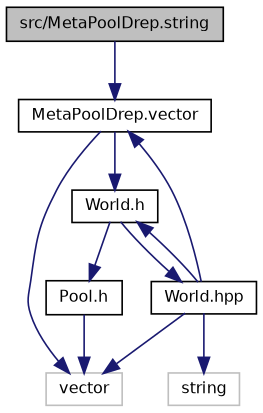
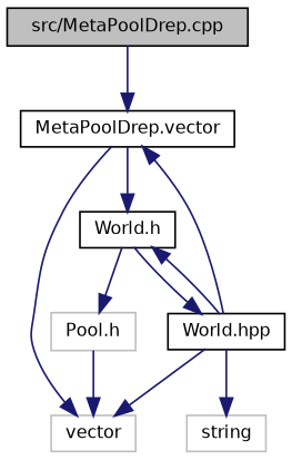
  digraph {
    node [color=black fillcolor=white fontname=Helvetica fontsize=10 shape=record style=filled]
    edge [color=midnightblue fontname=Helvetica fontsize=10 labelfontname=Helvetica labelfontsize=10 style=solid]
-   n1 [fillcolor=grey75 fontcolor=black height=0.2 label="src/MetaPoolDrep.string" width=0.4]
+   n1 [fillcolor=grey75 fontcolor=black height=0.2 label="src/MetaPoolDrep.cpp" width=0.4]
    n2 [height=0.2 label="MetaPoolDrep.vector" width=0.4]
    n3 [color=grey75 height=0.2 label=vector width=0.4]
    n4 [height=0.2 label="World.h" width=0.4]
-   n5 [height=0.2 label="Pool.h" width=0.4]
+   n5 [color=grey75 height=0.2 label="Pool.h" width=0.4]
    n6 [height=0.2 label="World.hpp" width=0.4]
    n7 [color=grey75 height=0.2 label=string width=0.4]
    n1 -> n2
    n2 -> n3
    n2 -> n4
    n4 -> n5
    n4 -> n6
    n5 -> n3
    n6 -> n2
    n6 -> n3
    n6 -> n4
    n6 -> n7
  }
